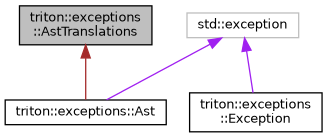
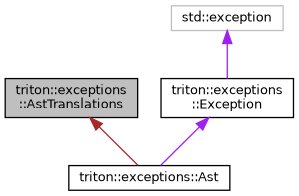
  digraph {
    node [color=black fillcolor=white fontname=Helvetica fontsize=10 shape=record style=filled]
    edge [color=purple dir=back fontname=Helvetica fontsize=10 labelfontname=Helvetica labelfontsize=10 style=solid]
    n1 [fillcolor=grey75 fontcolor=black height=0.2 label="triton::exceptions\l::AstTranslations" width=0.4]
    n2 [height=0.2 label="triton::exceptions::Ast" width=0.4]
    n3 [height=0.2 label="triton::exceptions\l::Exception" width=0.4]
    n4 [color=grey75 height=0.2 label="std::exception" width=0.4]
    n1 -> n2 [color=brown]
-   n4 -> n2
+   n3 -> n2
    n4 -> n3
  }
